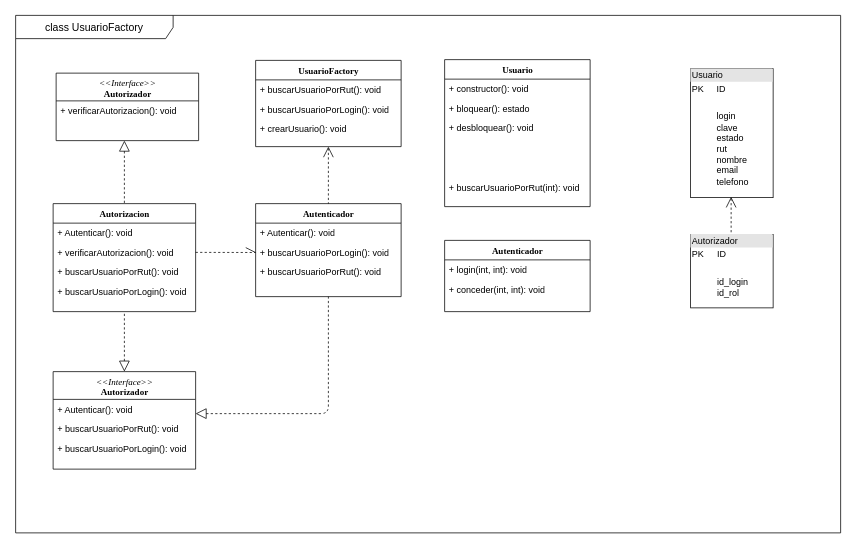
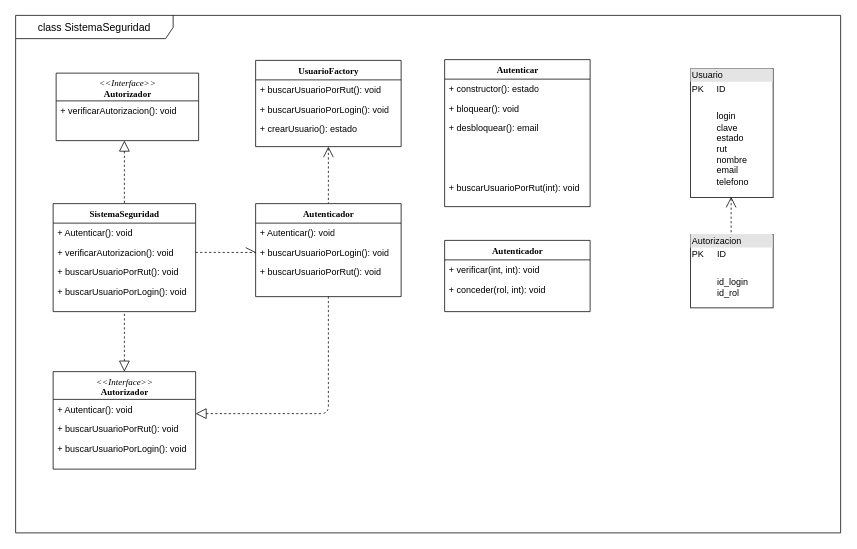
  <mxCell id="0" />
  <mxCell id="1" parent="0" />
- <mxCell id="2" value="&lt;font style=&quot;font-size: 14px&quot;&gt;class UsuarioFactory&lt;/font&gt;" style="shape=umlFrame;whiteSpace=wrap;html=1;width=210;height=31;" parent="1" vertex="1"><mxGeometry width="1100" height="690" as="geometry" x="20" y="20" /></mxCell>
+ <mxCell id="2" value="&lt;font style=&quot;font-size: 14px&quot;&gt;class SistemaSeguridad&lt;/font&gt;" style="shape=umlFrame;whiteSpace=wrap;html=1;width=210;height=31;" parent="1" vertex="1"><mxGeometry width="1100" height="690" as="geometry" x="20" y="20" /></mxCell>
  <mxCell id="3" value="UsuarioFactory" style="swimlane;html=1;fontStyle=1;align=center;verticalAlign=top;childLayout=stackLayout;horizontal=1;startSize=26;horizontalStack=0;resizeParent=1;resizeLast=0;collapsible=1;marginBottom=0;swimlaneFillColor=#ffffff;rounded=0;shadow=0;comic=0;labelBackgroundColor=none;strokeColor=#000000;strokeWidth=1;fillColor=none;fontFamily=Verdana;fontSize=12;fontColor=#000000;" parent="1" vertex="1"><mxGeometry x="340" y="80" width="194" height="115" as="geometry" /></mxCell>
  <mxCell id="4" value="+ buscarUsuarioPorRut(): void" style="text;html=1;strokeColor=none;fillColor=none;align=left;verticalAlign=top;spacingLeft=4;spacingRight=4;whiteSpace=wrap;overflow=hidden;rotatable=0;points=[[0,0.5],[1,0.5]];portConstraint=eastwest;" vertex="1" parent="3"><mxGeometry y="26" width="194" height="26" as="geometry" /></mxCell>
  <mxCell id="5" value="+ buscarUsuarioPorLogin(): void" style="text;html=1;strokeColor=none;fillColor=none;align=left;verticalAlign=top;spacingLeft=4;spacingRight=4;whiteSpace=wrap;overflow=hidden;rotatable=0;points=[[0,0.5],[1,0.5]];portConstraint=eastwest;" vertex="1" parent="3"><mxGeometry y="52" width="194" height="26" as="geometry" /></mxCell>
- <mxCell id="6" value="+ crearUsuario(): void" style="text;html=1;strokeColor=none;fillColor=none;align=left;verticalAlign=top;spacingLeft=4;spacingRight=4;whiteSpace=wrap;overflow=hidden;rotatable=0;points=[[0,0.5],[1,0.5]];portConstraint=eastwest;" vertex="1" parent="3"><mxGeometry y="78" width="194" height="26" as="geometry" /></mxCell>
+ <mxCell id="6" value="+ crearUsuario(): estado" style="text;html=1;strokeColor=none;fillColor=none;align=left;verticalAlign=top;spacingLeft=4;spacingRight=4;whiteSpace=wrap;overflow=hidden;rotatable=0;points=[[0,0.5],[1,0.5]];portConstraint=eastwest;" vertex="1" parent="3"><mxGeometry y="78" width="194" height="26" as="geometry" /></mxCell>
  <mxCell id="7" value="Autenticador" style="swimlane;html=1;fontStyle=1;align=center;verticalAlign=top;childLayout=stackLayout;horizontal=1;startSize=26;horizontalStack=0;resizeParent=1;resizeLast=0;collapsible=1;marginBottom=0;swimlaneFillColor=#ffffff;rounded=0;shadow=0;comic=0;labelBackgroundColor=none;strokeColor=#000000;strokeWidth=1;fillColor=none;fontFamily=Verdana;fontSize=12;fontColor=#000000;" parent="1" vertex="1"><mxGeometry x="340" y="271" width="194" height="124" as="geometry" /></mxCell>
  <mxCell id="8" value="+ Autenticar(): void" style="text;html=1;strokeColor=none;fillColor=none;align=left;verticalAlign=top;spacingLeft=4;spacingRight=4;whiteSpace=wrap;overflow=hidden;rotatable=0;points=[[0,0.5],[1,0.5]];portConstraint=eastwest;" vertex="1" parent="7"><mxGeometry y="26" width="194" height="26" as="geometry" /></mxCell>
  <mxCell id="9" value="+ buscarUsuarioPorLogin(): void" style="text;html=1;strokeColor=none;fillColor=none;align=left;verticalAlign=top;spacingLeft=4;spacingRight=4;whiteSpace=wrap;overflow=hidden;rotatable=0;points=[[0,0.5],[1,0.5]];portConstraint=eastwest;" vertex="1" parent="7"><mxGeometry y="52" width="194" height="26" as="geometry" /></mxCell>
  <mxCell id="10" value="+ buscarUsuarioPorRut(): void" style="text;html=1;strokeColor=none;fillColor=none;align=left;verticalAlign=top;spacingLeft=4;spacingRight=4;whiteSpace=wrap;overflow=hidden;rotatable=0;points=[[0,0.5],[1,0.5]];portConstraint=eastwest;" vertex="1" parent="7"><mxGeometry y="78" width="194" height="26" as="geometry" /></mxCell>
- <mxCell id="11" value="Autorizacion" style="swimlane;html=1;fontStyle=1;align=center;verticalAlign=top;childLayout=stackLayout;horizontal=1;startSize=26;horizontalStack=0;resizeParent=1;resizeLast=0;collapsible=1;marginBottom=0;swimlaneFillColor=#ffffff;rounded=0;shadow=0;comic=0;labelBackgroundColor=none;strokeColor=#000000;strokeWidth=1;fillColor=none;fontFamily=Verdana;fontSize=12;fontColor=#000000;" parent="1" vertex="1"><mxGeometry x="70" y="271" width="190" height="144" as="geometry" /></mxCell>
+ <mxCell id="11" value="SistemaSeguridad" style="swimlane;html=1;fontStyle=1;align=center;verticalAlign=top;childLayout=stackLayout;horizontal=1;startSize=26;horizontalStack=0;resizeParent=1;resizeLast=0;collapsible=1;marginBottom=0;swimlaneFillColor=#ffffff;rounded=0;shadow=0;comic=0;labelBackgroundColor=none;strokeColor=#000000;strokeWidth=1;fillColor=none;fontFamily=Verdana;fontSize=12;fontColor=#000000;" parent="1" vertex="1"><mxGeometry x="70" y="271" width="190" height="144" as="geometry" /></mxCell>
  <mxCell id="12" value="+ Autenticar(): void" style="text;html=1;strokeColor=none;fillColor=none;align=left;verticalAlign=top;spacingLeft=4;spacingRight=4;whiteSpace=wrap;overflow=hidden;rotatable=0;points=[[0,0.5],[1,0.5]];portConstraint=eastwest;" parent="11" vertex="1"><mxGeometry y="26" width="190" height="26" as="geometry" /></mxCell>
  <mxCell id="13" value="+ verificarAutorizacion(): void" style="text;html=1;strokeColor=none;fillColor=none;align=left;verticalAlign=top;spacingLeft=4;spacingRight=4;whiteSpace=wrap;overflow=hidden;rotatable=0;points=[[0,0.5],[1,0.5]];portConstraint=eastwest;" parent="11" vertex="1"><mxGeometry y="52" width="190" height="26" as="geometry" /></mxCell>
  <mxCell id="14" value="+ buscarUsuarioPorRut(): void" style="text;html=1;strokeColor=none;fillColor=none;align=left;verticalAlign=top;spacingLeft=4;spacingRight=4;whiteSpace=wrap;overflow=hidden;rotatable=0;points=[[0,0.5],[1,0.5]];portConstraint=eastwest;" parent="11" vertex="1"><mxGeometry y="78" width="190" height="26" as="geometry" /></mxCell>
  <mxCell id="15" value="+ buscarUsuarioPorLogin(): void" style="text;html=1;strokeColor=none;fillColor=none;align=left;verticalAlign=top;spacingLeft=4;spacingRight=4;whiteSpace=wrap;overflow=hidden;rotatable=0;points=[[0,0.5],[1,0.5]];portConstraint=eastwest;" parent="1" vertex="1"><mxGeometry x="70" y="375" width="190" height="26" as="geometry" /></mxCell>
  <mxCell id="16" value="&lt;i style=&quot;font-weight: normal&quot;&gt;&lt;font style=&quot;font-size: 12px&quot;&gt;&amp;lt;&amp;lt;Interface&amp;gt;&amp;gt;&lt;/font&gt;&lt;/i&gt;&lt;br&gt;Autorizador" style="swimlane;html=1;fontStyle=1;align=center;verticalAlign=top;childLayout=stackLayout;horizontal=1;startSize=37;horizontalStack=0;resizeParent=1;resizeLast=0;collapsible=1;marginBottom=0;swimlaneFillColor=#ffffff;rounded=0;shadow=0;comic=0;labelBackgroundColor=none;strokeColor=#000000;strokeWidth=1;fillColor=none;fontFamily=Verdana;fontSize=12;fontColor=#000000;" parent="1" vertex="1"><mxGeometry x="70" y="495" width="190" height="130" as="geometry" /></mxCell>
  <mxCell id="17" value="+ Autenticar(): void" style="text;html=1;strokeColor=none;fillColor=none;align=left;verticalAlign=top;spacingLeft=4;spacingRight=4;whiteSpace=wrap;overflow=hidden;rotatable=0;points=[[0,0.5],[1,0.5]];portConstraint=eastwest;" vertex="1" parent="16"><mxGeometry y="37" width="190" height="26" as="geometry" /></mxCell>
  <mxCell id="18" value="+ buscarUsuarioPorRut(): void" style="text;html=1;strokeColor=none;fillColor=none;align=left;verticalAlign=top;spacingLeft=4;spacingRight=4;whiteSpace=wrap;overflow=hidden;rotatable=0;points=[[0,0.5],[1,0.5]];portConstraint=eastwest;" vertex="1" parent="16"><mxGeometry y="63" width="190" height="26" as="geometry" /></mxCell>
  <mxCell id="19" value="+ buscarUsuarioPorLogin(): void" style="text;html=1;strokeColor=none;fillColor=none;align=left;verticalAlign=top;spacingLeft=4;spacingRight=4;whiteSpace=wrap;overflow=hidden;rotatable=0;points=[[0,0.5],[1,0.5]];portConstraint=eastwest;" vertex="1" parent="16"><mxGeometry y="89" width="190" height="26" as="geometry" /></mxCell>
  <mxCell id="20" value="" style="endArrow=none;html=1;exitX=1;exitY=0.5;exitDx=0;exitDy=0;endSize=6;endFill=0;startArrow=block;startFill=0;startSize=12;dashed=1;entryX=0.5;entryY=1;entryDx=0;entryDy=0;" parent="1" target="7" edge="1"><mxGeometry width="50" height="50" relative="1" as="geometry"><mxPoint x="260" y="551" as="sourcePoint" /><mxPoint x="420" y="424" as="targetPoint" /><Array as="points"><mxPoint x="437" y="551" /></Array></mxGeometry></mxCell>
  <mxCell id="21" value="" style="endArrow=none;html=1;dashed=1;exitX=0.5;exitY=1;exitDx=0;exitDy=0;entryX=0.5;entryY=0;entryDx=0;entryDy=0;startArrow=open;startFill=0;startSize=12;" parent="1" source="3" target="7" edge="1"><mxGeometry width="50" height="50" relative="1" as="geometry"><mxPoint x="530" y="88" as="sourcePoint" /><mxPoint x="580" y="38" as="targetPoint" /></mxGeometry></mxCell>
  <mxCell id="22" value="&lt;div style=&quot;box-sizing: border-box ; width: 100% ; background: #e4e4e4 ; padding: 2px&quot;&gt;Usuario&lt;/div&gt;&lt;table style=&quot;width: 100% ; font-size: 1em&quot; cellpadding=&quot;2&quot; cellspacing=&quot;0&quot;&gt;&lt;tbody&gt;&lt;tr&gt;&lt;td&gt;PK&lt;/td&gt;&lt;td&gt;ID&lt;/td&gt;&lt;/tr&gt;&lt;tr&gt;&lt;td&gt;&lt;br&gt;&lt;/td&gt;&lt;td&gt;&lt;br&gt;&lt;/td&gt;&lt;/tr&gt;&lt;tr&gt;&lt;td&gt;&lt;/td&gt;&lt;td&gt;login&lt;br&gt;clave&lt;br&gt;estado&lt;br&gt;rut&lt;br&gt;nombre&lt;br&gt;email&lt;br&gt;telefono&lt;br&gt;&lt;br&gt;&lt;/td&gt;&lt;/tr&gt;&lt;/tbody&gt;&lt;/table&gt;" style="verticalAlign=top;align=left;overflow=fill;html=1;" parent="1" vertex="1"><mxGeometry x="920" y="91" width="110" height="172" as="geometry" /></mxCell>
  <mxCell id="23" value="" style="endArrow=none;html=1;dashed=1;startArrow=open;startFill=0;startSize=12;" parent="1" edge="1"><mxGeometry width="50" height="50" relative="1" as="geometry"><mxPoint x="974" y="262" as="sourcePoint" /><mxPoint x="974" y="311" as="targetPoint" /></mxGeometry></mxCell>
  <mxCell id="24" value="" style="endArrow=openAsync;html=1;dashed=1;exitX=1;exitY=0.5;exitDx=0;exitDy=0;entryX=0;entryY=0.5;entryDx=0;entryDy=0;startArrow=none;startFill=0;endFill=0;startSize=6;endSize=12;" parent="1" source="13" edge="1"><mxGeometry width="50" height="50" relative="1" as="geometry"><mxPoint x="260" y="369" as="sourcePoint" /><mxPoint x="339.833" y="336.167" as="targetPoint" /></mxGeometry></mxCell>
  <mxCell id="25" value="&lt;i style=&quot;font-weight: normal&quot;&gt;&lt;font style=&quot;font-size: 12px&quot;&gt;&amp;lt;&amp;lt;Interface&amp;gt;&amp;gt;&lt;/font&gt;&lt;/i&gt;&lt;br&gt;Autorizador" style="swimlane;html=1;fontStyle=1;align=center;verticalAlign=top;childLayout=stackLayout;horizontal=1;startSize=37;horizontalStack=0;resizeParent=1;resizeLast=0;collapsible=1;marginBottom=0;swimlaneFillColor=#ffffff;rounded=0;shadow=0;comic=0;labelBackgroundColor=none;strokeColor=#000000;strokeWidth=1;fillColor=none;fontFamily=Verdana;fontSize=12;fontColor=#000000;" vertex="1" parent="1"><mxGeometry x="74" y="97" width="190" height="90" as="geometry" /></mxCell>
  <mxCell id="26" value="+ verificarAutorizacion(): void" style="text;html=1;strokeColor=none;fillColor=none;align=left;verticalAlign=top;spacingLeft=4;spacingRight=4;whiteSpace=wrap;overflow=hidden;rotatable=0;points=[[0,0.5],[1,0.5]];portConstraint=eastwest;" vertex="1" parent="25"><mxGeometry y="37" width="190" height="26" as="geometry" /></mxCell>
  <mxCell id="27" value="" style="endArrow=none;html=1;dashed=1;entryX=0.5;entryY=0;entryDx=0;entryDy=0;startArrow=block;startFill=0;startSize=12;" edge="1" parent="1" target="11"><mxGeometry width="50" height="50" relative="1" as="geometry"><mxPoint x="165" y="187" as="sourcePoint" /><mxPoint x="430" y="287" as="targetPoint" /></mxGeometry></mxCell>
  <mxCell id="28" value="" style="endArrow=none;html=1;dashed=1;entryX=0.5;entryY=1;entryDx=0;entryDy=0;startArrow=block;startFill=0;startSize=12;exitX=0.5;exitY=0;exitDx=0;exitDy=0;" edge="1" parent="1" source="16" target="11"><mxGeometry width="50" height="50" relative="1" as="geometry"><mxPoint x="175" y="197" as="sourcePoint" /><mxPoint x="175" y="287" as="targetPoint" /></mxGeometry></mxCell>
- <mxCell id="29" value="Usuario" style="swimlane;html=1;fontStyle=1;align=center;verticalAlign=top;childLayout=stackLayout;horizontal=1;startSize=26;horizontalStack=0;resizeParent=1;resizeLast=0;collapsible=1;marginBottom=0;swimlaneFillColor=#ffffff;rounded=0;shadow=0;comic=0;labelBackgroundColor=none;strokeColor=#000000;strokeWidth=1;fillColor=none;fontFamily=Verdana;fontSize=12;fontColor=#000000;" vertex="1" parent="1"><mxGeometry x="592" y="79" width="194" height="196" as="geometry" /></mxCell>
- <mxCell id="30" value="+ constructor(): void" style="text;html=1;strokeColor=none;fillColor=none;align=left;verticalAlign=top;spacingLeft=4;spacingRight=4;whiteSpace=wrap;overflow=hidden;rotatable=0;points=[[0,0.5],[1,0.5]];portConstraint=eastwest;" vertex="1" parent="29"><mxGeometry y="26" width="194" height="26" as="geometry" /></mxCell>
- <mxCell id="31" value="+ bloquear(): estado" style="text;html=1;strokeColor=none;fillColor=none;align=left;verticalAlign=top;spacingLeft=4;spacingRight=4;whiteSpace=wrap;overflow=hidden;rotatable=0;points=[[0,0.5],[1,0.5]];portConstraint=eastwest;" vertex="1" parent="29"><mxGeometry y="52" width="194" height="26" as="geometry" /></mxCell>
- <mxCell id="32" value="+ desbloquear(): void" style="text;html=1;strokeColor=none;fillColor=none;align=left;verticalAlign=top;spacingLeft=4;spacingRight=4;whiteSpace=wrap;overflow=hidden;rotatable=0;points=[[0,0.5],[1,0.5]];portConstraint=eastwest;" vertex="1" parent="29"><mxGeometry y="78" width="194" height="26" as="geometry" /></mxCell>
+ <mxCell id="29" value="Autenticar" style="swimlane;html=1;fontStyle=1;align=center;verticalAlign=top;childLayout=stackLayout;horizontal=1;startSize=26;horizontalStack=0;resizeParent=1;resizeLast=0;collapsible=1;marginBottom=0;swimlaneFillColor=#ffffff;rounded=0;shadow=0;comic=0;labelBackgroundColor=none;strokeColor=#000000;strokeWidth=1;fillColor=none;fontFamily=Verdana;fontSize=12;fontColor=#000000;" vertex="1" parent="1"><mxGeometry x="592" y="79" width="194" height="196" as="geometry" /></mxCell>
+ <mxCell id="30" value="+ constructor(): estado" style="text;html=1;strokeColor=none;fillColor=none;align=left;verticalAlign=top;spacingLeft=4;spacingRight=4;whiteSpace=wrap;overflow=hidden;rotatable=0;points=[[0,0.5],[1,0.5]];portConstraint=eastwest;" vertex="1" parent="29"><mxGeometry y="26" width="194" height="26" as="geometry" /></mxCell>
+ <mxCell id="31" value="+ bloquear(): void" style="text;html=1;strokeColor=none;fillColor=none;align=left;verticalAlign=top;spacingLeft=4;spacingRight=4;whiteSpace=wrap;overflow=hidden;rotatable=0;points=[[0,0.5],[1,0.5]];portConstraint=eastwest;" vertex="1" parent="29"><mxGeometry y="52" width="194" height="26" as="geometry" /></mxCell>
+ <mxCell id="32" value="+ desbloquear(): email" style="text;html=1;strokeColor=none;fillColor=none;align=left;verticalAlign=top;spacingLeft=4;spacingRight=4;whiteSpace=wrap;overflow=hidden;rotatable=0;points=[[0,0.5],[1,0.5]];portConstraint=eastwest;" vertex="1" parent="29"><mxGeometry y="78" width="194" height="26" as="geometry" /></mxCell>
  <mxCell id="33" value="+ buscarUsuarioPorRut(int): void" style="text;html=1;strokeColor=none;fillColor=none;align=left;verticalAlign=top;spacingLeft=4;spacingRight=4;whiteSpace=wrap;overflow=hidden;rotatable=0;points=[[0,0.5],[1,0.5]];portConstraint=eastwest;" vertex="1" parent="1"><mxGeometry x="592" y="236" width="194" height="26" as="geometry" /></mxCell>
  <mxCell id="34" value="Autenticador" style="swimlane;html=1;fontStyle=1;align=center;verticalAlign=top;childLayout=stackLayout;horizontal=1;startSize=26;horizontalStack=0;resizeParent=1;resizeLast=0;collapsible=1;marginBottom=0;swimlaneFillColor=#ffffff;rounded=0;shadow=0;comic=0;labelBackgroundColor=none;strokeColor=#000000;strokeWidth=1;fillColor=none;fontFamily=Verdana;fontSize=12;fontColor=#000000;" vertex="1" parent="1"><mxGeometry x="592" y="320" width="194" height="95" as="geometry" /></mxCell>
- <mxCell id="35" value="+ login(int, int): void" style="text;html=1;strokeColor=none;fillColor=none;align=left;verticalAlign=top;spacingLeft=4;spacingRight=4;whiteSpace=wrap;overflow=hidden;rotatable=0;points=[[0,0.5],[1,0.5]];portConstraint=eastwest;" vertex="1" parent="34"><mxGeometry y="26" width="194" height="26" as="geometry" /></mxCell>
- <mxCell id="36" value="+ conceder(int, int): void" style="text;html=1;strokeColor=none;fillColor=none;align=left;verticalAlign=top;spacingLeft=4;spacingRight=4;whiteSpace=wrap;overflow=hidden;rotatable=0;points=[[0,0.5],[1,0.5]];portConstraint=eastwest;" vertex="1" parent="34"><mxGeometry y="52" width="194" height="26" as="geometry" /></mxCell>
- <mxCell id="37" value="&lt;div style=&quot;box-sizing: border-box ; width: 100% ; background: #e4e4e4 ; padding: 2px&quot;&gt;Autorizador&lt;/div&gt;&lt;table style=&quot;width: 100% ; font-size: 1em&quot; cellpadding=&quot;2&quot; cellspacing=&quot;0&quot;&gt;&lt;tbody&gt;&lt;tr&gt;&lt;td&gt;PK&lt;/td&gt;&lt;td&gt;ID&lt;/td&gt;&lt;/tr&gt;&lt;tr&gt;&lt;td&gt;&lt;br&gt;&lt;/td&gt;&lt;td&gt;&lt;br&gt;&lt;/td&gt;&lt;/tr&gt;&lt;tr&gt;&lt;td&gt;&lt;/td&gt;&lt;td&gt;id_login&lt;br&gt;id_rol&lt;br&gt;&lt;/td&gt;&lt;/tr&gt;&lt;/tbody&gt;&lt;/table&gt;" style="verticalAlign=top;align=left;overflow=fill;html=1;" vertex="1" parent="1"><mxGeometry x="920" y="312" width="110" height="98" as="geometry" /></mxCell>
+ <mxCell id="35" value="+ verificar(int, int): void" style="text;html=1;strokeColor=none;fillColor=none;align=left;verticalAlign=top;spacingLeft=4;spacingRight=4;whiteSpace=wrap;overflow=hidden;rotatable=0;points=[[0,0.5],[1,0.5]];portConstraint=eastwest;" vertex="1" parent="34"><mxGeometry y="26" width="194" height="26" as="geometry" /></mxCell>
+ <mxCell id="36" value="+ conceder(rol, int): void" style="text;html=1;strokeColor=none;fillColor=none;align=left;verticalAlign=top;spacingLeft=4;spacingRight=4;whiteSpace=wrap;overflow=hidden;rotatable=0;points=[[0,0.5],[1,0.5]];portConstraint=eastwest;" vertex="1" parent="34"><mxGeometry y="52" width="194" height="26" as="geometry" /></mxCell>
+ <mxCell id="37" value="&lt;div style=&quot;box-sizing: border-box ; width: 100% ; background: #e4e4e4 ; padding: 2px&quot;&gt;Autorizacion&lt;/div&gt;&lt;table style=&quot;width: 100% ; font-size: 1em&quot; cellpadding=&quot;2&quot; cellspacing=&quot;0&quot;&gt;&lt;tbody&gt;&lt;tr&gt;&lt;td&gt;PK&lt;/td&gt;&lt;td&gt;ID&lt;/td&gt;&lt;/tr&gt;&lt;tr&gt;&lt;td&gt;&lt;br&gt;&lt;/td&gt;&lt;td&gt;&lt;br&gt;&lt;/td&gt;&lt;/tr&gt;&lt;tr&gt;&lt;td&gt;&lt;/td&gt;&lt;td&gt;id_login&lt;br&gt;id_rol&lt;br&gt;&lt;/td&gt;&lt;/tr&gt;&lt;/tbody&gt;&lt;/table&gt;" style="verticalAlign=top;align=left;overflow=fill;html=1;" vertex="1" parent="1"><mxGeometry x="920" y="312" width="110" height="98" as="geometry" /></mxCell>
